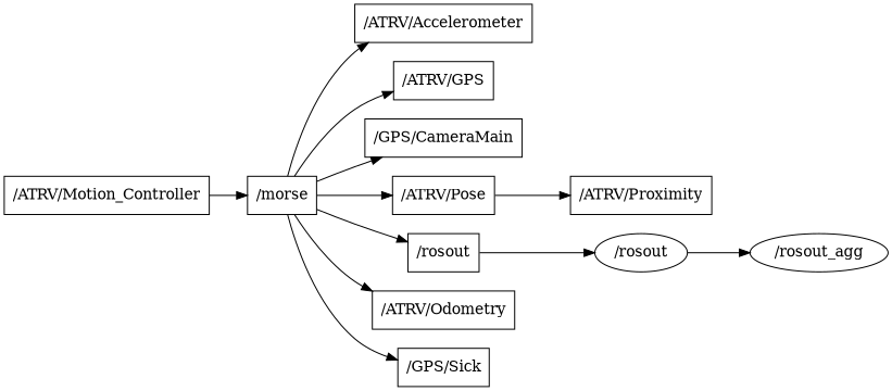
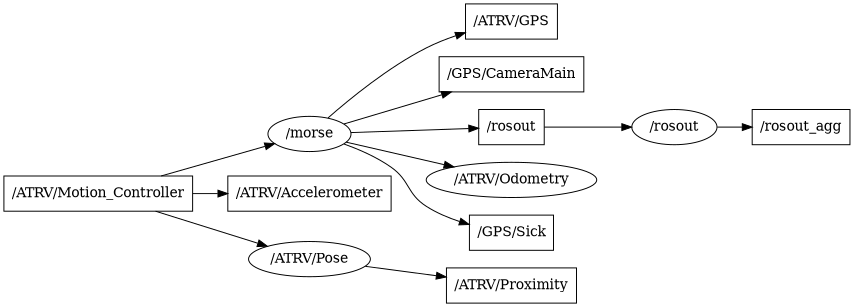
  digraph {
    rankdir=LR
    node [shape=box]
-   n1 [label="/morse"]
+   n1 [label="/morse" shape=""]
    n2 [label="/ATRV/Accelerometer"]
    n3 [label="/ATRV/GPS"]
    n4 [label="/GPS/CameraMain"]
-   n5 [label="/ATRV/Pose"]
+   n5 [label="/ATRV/Pose" shape=ellipse]
    n6 [label="/rosout"]
-   n7 [label="/ATRV/Odometry"]
+   n7 [label="/ATRV/Odometry" shape=ellipse]
    n8 [label="/GPS/Sick"]
    n9 [label="/ATRV/Proximity"]
    n10 [label="/rosout" shape=""]
-   n11 [label="/rosout_agg" shape=ellipse]
+   n11 [label="/rosout_agg"]
    n12 [label="/ATRV/Motion_Controller"]
-   n1 -> n2
+   n12 -> n2
    n1 -> n3
    n1 -> n4
-   n1 -> n5
+   n12 -> n5
    n1 -> n6
    n1 -> n7
    n1 -> n8
    n5 -> n9
    n6 -> n10
    n10 -> n11
    n12 -> n1
  }
